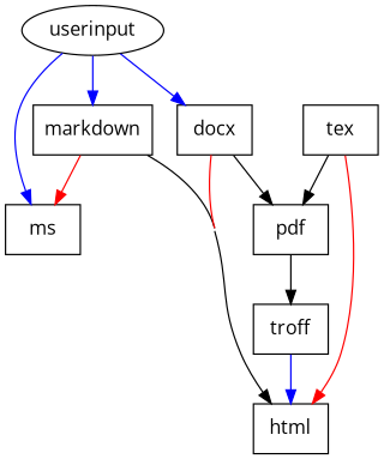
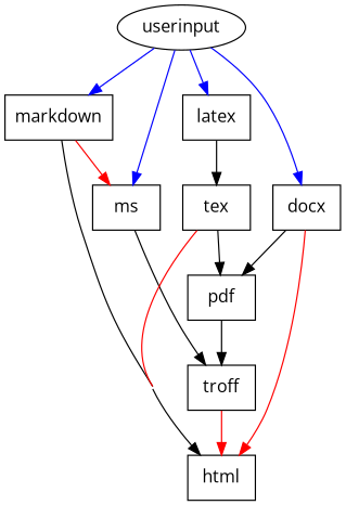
  digraph {
    concentrate=true
    fontname="Open Sans"
    rankdir=TB
    node [fontname="Open Sans" shape=box]
    edge [fontname="Open Sans"]
    userinput [shape=ellipse]
    markdown
    ms
+   latex
    docx
    html
    troff
    tex
    pdf
    userinput -> markdown [color=blue]
    userinput -> ms [color=blue]
+   userinput -> latex [color=blue]
    userinput -> docx [color=blue]
    markdown -> ms [color=red]
    markdown -> html
+   ms -> troff
+   latex -> tex
    docx -> html [color=red]
    docx -> pdf
-   troff -> html [color=blue]
+   troff -> html [color=red]
    tex -> html [color=red]
    tex -> pdf
    pdf -> troff
  }
